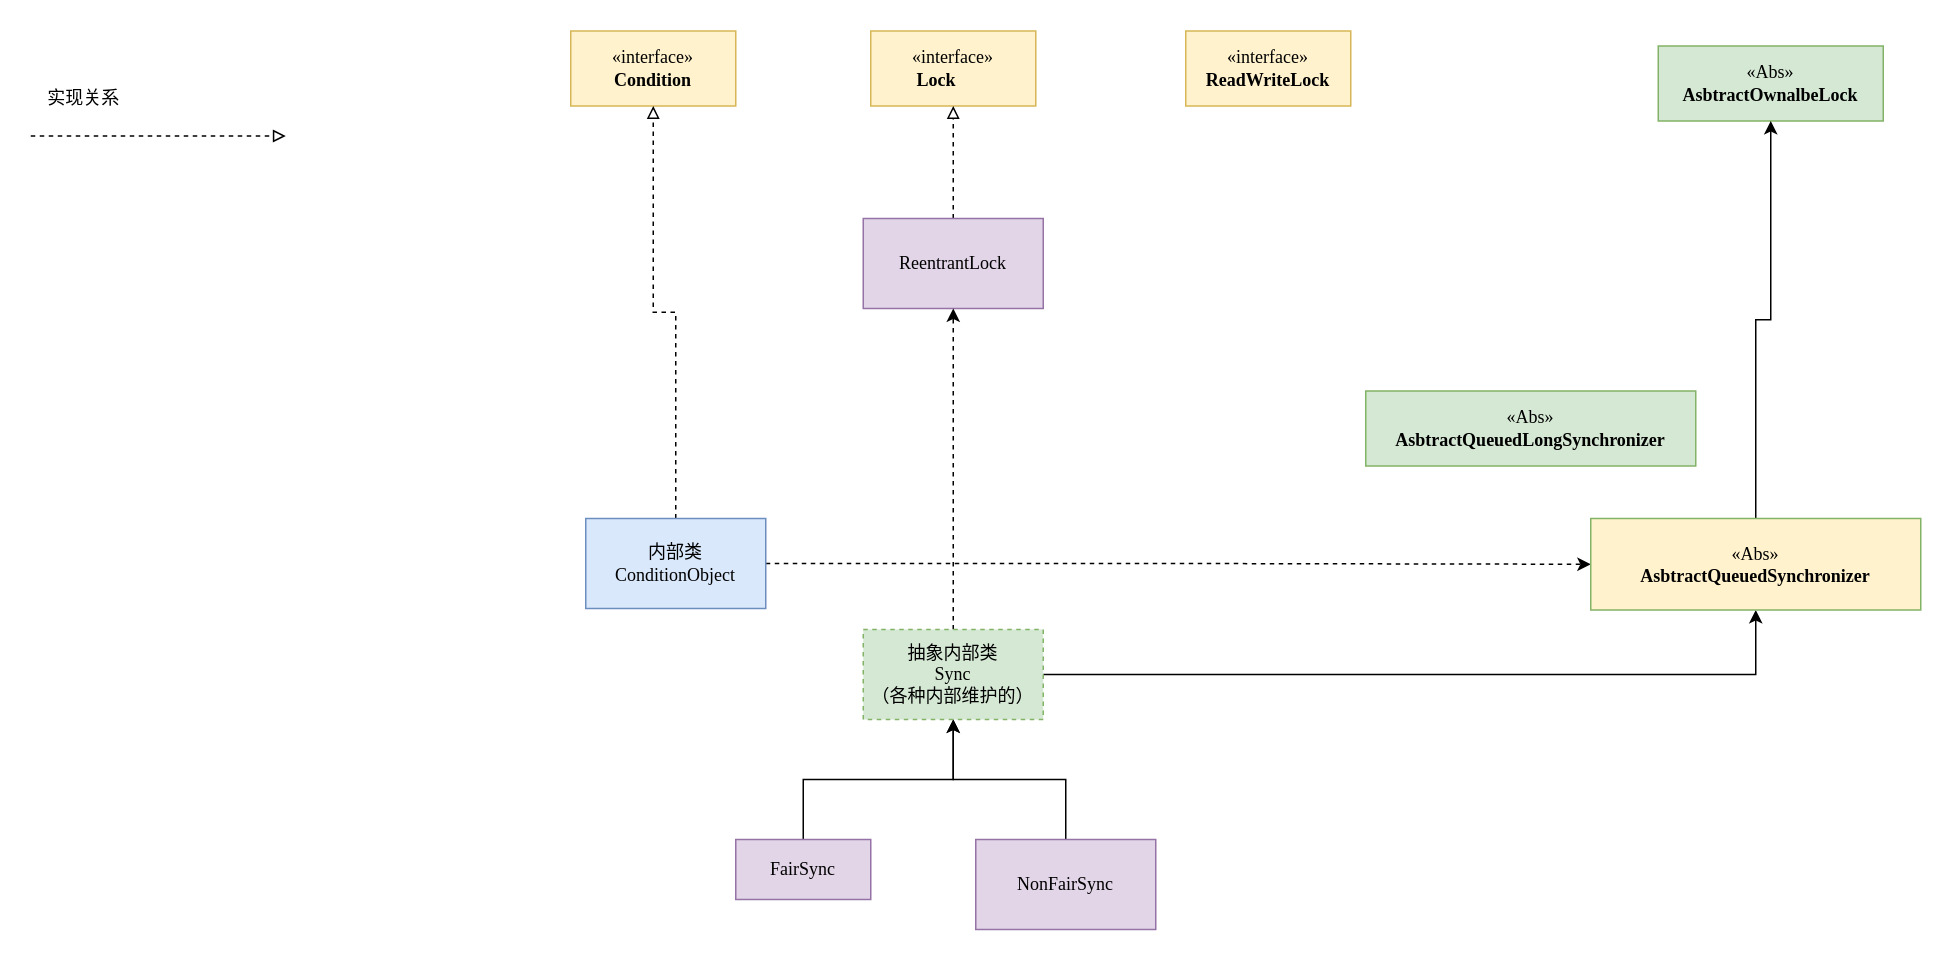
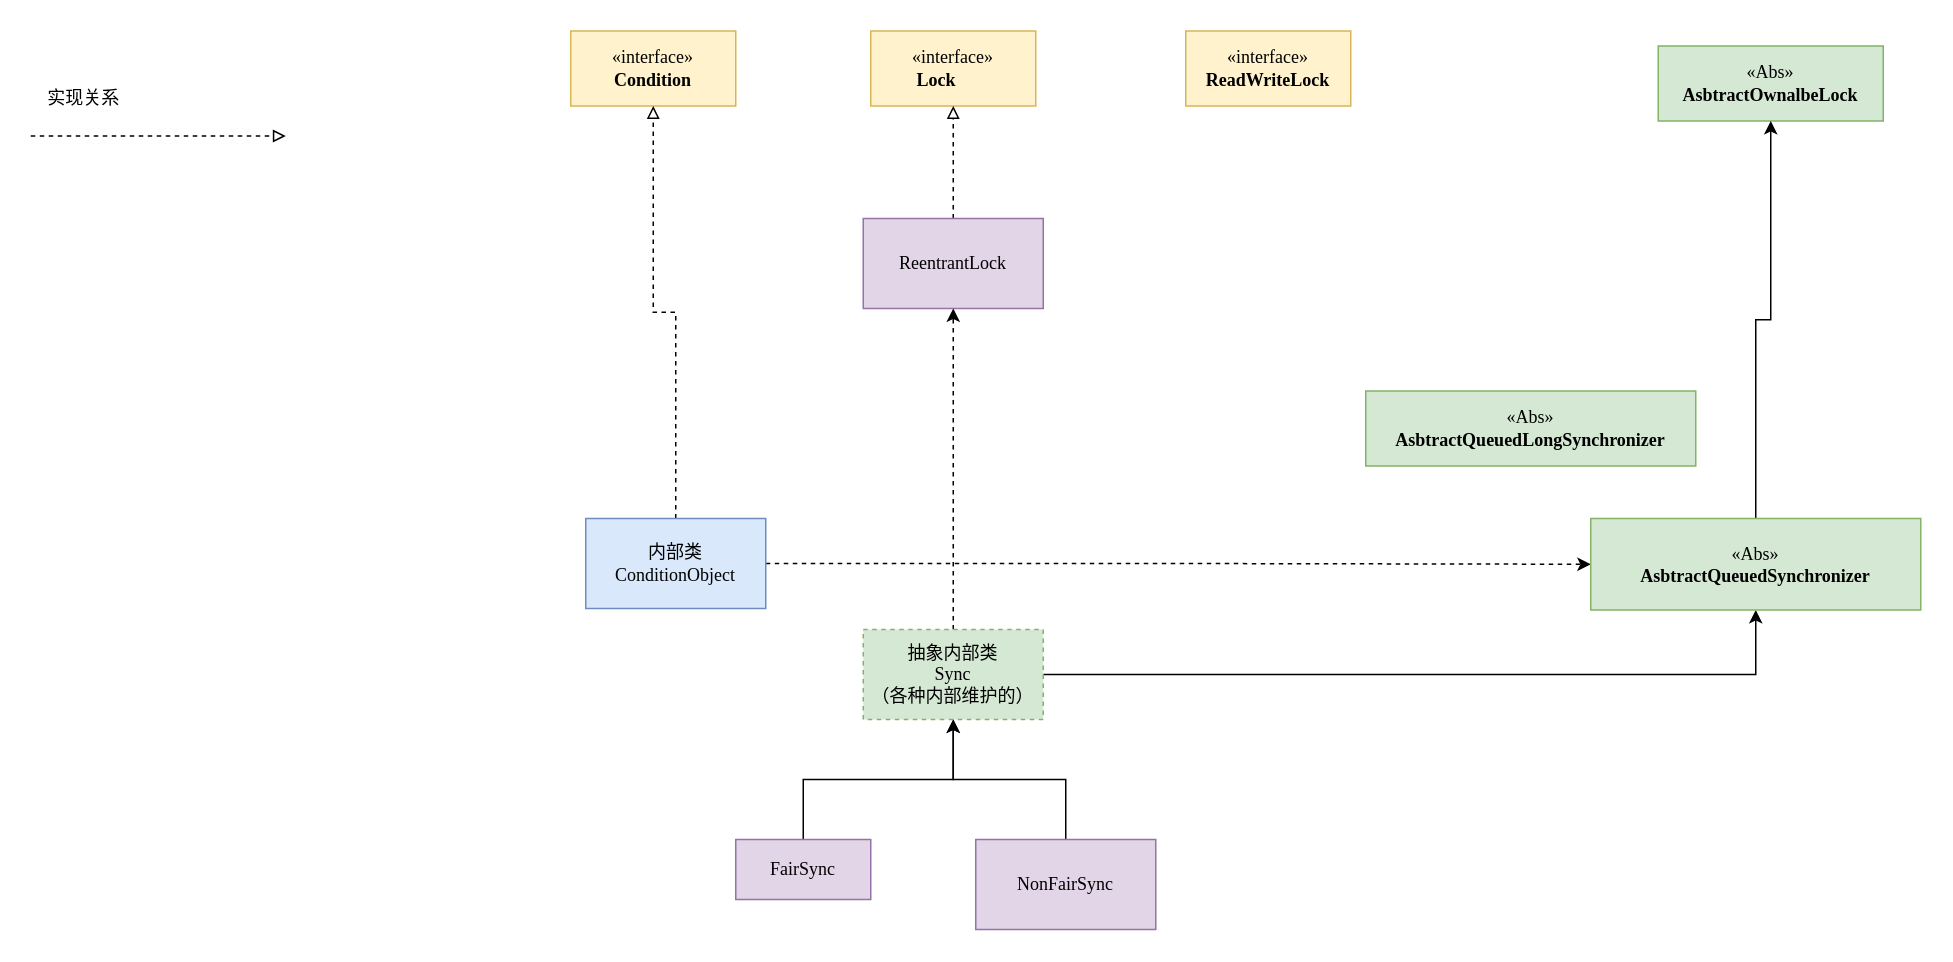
  <mxCell id="0" />
  <mxCell id="1" parent="0" />
  <mxCell id="2" value="«interface»&lt;br&gt;&lt;b&gt;Lock&lt;span style=&quot;white-space: pre;&quot;&gt;&#09;&lt;/span&gt;&lt;/b&gt;" style="html=1;whiteSpace=wrap;hachureGap=4;fontFamily=Architects Daughter;fontSource=https%3A%2F%2Ffonts.googleapis.com%2Fcss%3Ffamily%3DArchitects%2BDaughter;fillColor=#fff2cc;strokeColor=#d6b656;" vertex="1" parent="1"><mxGeometry x="580" y="20" width="110" height="50" as="geometry" /></mxCell>
  <mxCell id="3" value="«interface»&lt;br&gt;&lt;b&gt;Condition&lt;/b&gt;" style="html=1;whiteSpace=wrap;hachureGap=4;fontFamily=Architects Daughter;fontSource=https%3A%2F%2Ffonts.googleapis.com%2Fcss%3Ffamily%3DArchitects%2BDaughter;fillColor=#fff2cc;strokeColor=#d6b656;" vertex="1" parent="1"><mxGeometry x="380" y="20" width="110" height="50" as="geometry" /></mxCell>
  <mxCell id="4" value="«interface»&lt;br&gt;&lt;b&gt;ReadWriteLock&lt;/b&gt;" style="html=1;whiteSpace=wrap;hachureGap=4;fontFamily=Architects Daughter;fontSource=https%3A%2F%2Ffonts.googleapis.com%2Fcss%3Ffamily%3DArchitects%2BDaughter;fillColor=#fff2cc;strokeColor=#d6b656;" vertex="1" parent="1"><mxGeometry x="790" y="20" width="110" height="50" as="geometry" /></mxCell>
  <mxCell id="5" value="«Abs»&lt;br&gt;&lt;b&gt;AsbtractOwnalbeLock&lt;/b&gt;" style="html=1;whiteSpace=wrap;hachureGap=4;fontFamily=Architects Daughter;fontSource=https%3A%2F%2Ffonts.googleapis.com%2Fcss%3Ffamily%3DArchitects%2BDaughter;fillColor=#d5e8d4;strokeColor=#82b366;" vertex="1" parent="1"><mxGeometry x="1105" y="30" width="150" height="50" as="geometry" /></mxCell>
  <mxCell id="6" value="" style="edgeStyle=orthogonalEdgeStyle;rounded=0;orthogonalLoop=1;jettySize=auto;html=1;dashed=1;endArrow=block;endFill=0;" edge="1" parent="1" source="7" target="2"><mxGeometry relative="1" as="geometry" /></mxCell>
  <mxCell id="7" value="ReentrantLock" style="whiteSpace=wrap;html=1;fontFamily=Architects Daughter;fillColor=#e1d5e7;strokeColor=#9673a6;hachureGap=4;fontSource=https%3A%2F%2Ffonts.googleapis.com%2Fcss%3Ffamily%3DArchitects%2BDaughter;" vertex="1" parent="1"><mxGeometry x="575" y="145" width="120" height="60" as="geometry" /></mxCell>
  <mxCell id="8" value="" style="edgeStyle=orthogonalEdgeStyle;rounded=0;orthogonalLoop=1;jettySize=auto;html=1;strokeColor=default;dashed=1;" edge="1" parent="1" source="10" target="7"><mxGeometry relative="1" as="geometry" /></mxCell>
  <mxCell id="9" style="edgeStyle=orthogonalEdgeStyle;rounded=0;orthogonalLoop=1;jettySize=auto;html=1;" edge="1" parent="1" source="10" target="19"><mxGeometry relative="1" as="geometry" /></mxCell>
  <mxCell id="10" value="抽象内部类&lt;div&gt;Sync&lt;/div&gt;&lt;div&gt;（各种内部维护的）&lt;/div&gt;" style="whiteSpace=wrap;html=1;fontFamily=Architects Daughter;fillColor=#d5e8d4;strokeColor=#82b366;hachureGap=4;fontSource=https%3A%2F%2Ffonts.googleapis.com%2Fcss%3Ffamily%3DArchitects%2BDaughter;dashed=1;" vertex="1" parent="1"><mxGeometry x="575" y="419" width="120" height="60" as="geometry" /></mxCell>
  <mxCell id="11" value="" style="edgeStyle=orthogonalEdgeStyle;rounded=0;orthogonalLoop=1;jettySize=auto;html=1;" edge="1" parent="1" source="12" target="10"><mxGeometry relative="1" as="geometry" /></mxCell>
  <mxCell id="12" value="FairSync" style="whiteSpace=wrap;html=1;fontFamily=Architects Daughter;hachureGap=4;fontSource=https%3A%2F%2Ffonts.googleapis.com%2Fcss%3Ffamily%3DArchitects%2BDaughter;fillColor=#e1d5e7;strokeColor=#9673a6;" vertex="1" parent="1"><mxGeometry x="490" y="559" width="90" height="40" as="geometry" /></mxCell>
  <mxCell id="13" value="" style="edgeStyle=orthogonalEdgeStyle;rounded=0;orthogonalLoop=1;jettySize=auto;html=1;" edge="1" parent="1" source="14" target="10"><mxGeometry relative="1" as="geometry" /></mxCell>
  <mxCell id="14" value="NonFairSync" style="whiteSpace=wrap;html=1;fontFamily=Architects Daughter;fillColor=#e1d5e7;strokeColor=#9673a6;hachureGap=4;fontSource=https%3A%2F%2Ffonts.googleapis.com%2Fcss%3Ffamily%3DArchitects%2BDaughter;" vertex="1" parent="1"><mxGeometry x="650" y="559" width="120" height="60" as="geometry" /></mxCell>
  <mxCell id="15" style="edgeStyle=orthogonalEdgeStyle;rounded=0;orthogonalLoop=1;jettySize=auto;html=1;entryX=0.5;entryY=1;entryDx=0;entryDy=0;dashed=1;strokeColor=default;endArrow=block;endFill=0;" edge="1" parent="1" source="17" target="3"><mxGeometry relative="1" as="geometry" /></mxCell>
  <mxCell id="16" style="edgeStyle=orthogonalEdgeStyle;rounded=0;orthogonalLoop=1;jettySize=auto;html=1;entryX=0;entryY=0.5;entryDx=0;entryDy=0;dashed=1;" edge="1" parent="1" source="17" target="19"><mxGeometry relative="1" as="geometry" /></mxCell>
  <mxCell id="17" value="&lt;div&gt;内部类&lt;/div&gt;ConditionObject" style="whiteSpace=wrap;html=1;fontFamily=Architects Daughter;fillColor=#dae8fc;strokeColor=#6c8ebf;hachureGap=4;fontSource=https%3A%2F%2Ffonts.googleapis.com%2Fcss%3Ffamily%3DArchitects%2BDaughter;" vertex="1" parent="1"><mxGeometry x="390" y="345" width="120" height="60" as="geometry" /></mxCell>
  <mxCell id="18" style="edgeStyle=orthogonalEdgeStyle;rounded=0;orthogonalLoop=1;jettySize=auto;html=1;entryX=0.5;entryY=1;entryDx=0;entryDy=0;" edge="1" parent="1" source="19" target="5"><mxGeometry relative="1" as="geometry" /></mxCell>
- <mxCell id="19" value="«Abs»&lt;br&gt;&lt;b&gt;AsbtractQueuedSynchronizer&lt;/b&gt;" style="html=1;whiteSpace=wrap;hachureGap=4;fontFamily=Architects Daughter;fontSource=https%3A%2F%2Ffonts.googleapis.com%2Fcss%3Ffamily%3DArchitects%2BDaughter;fillColor=#fff2cc;strokeColor=#82b366;" vertex="1" parent="1"><mxGeometry x="1060" y="345" width="220" height="61" as="geometry" /></mxCell>
+ <mxCell id="19" value="«Abs»&lt;br&gt;&lt;b&gt;AsbtractQueuedSynchronizer&lt;/b&gt;" style="html=1;whiteSpace=wrap;hachureGap=4;fontFamily=Architects Daughter;fontSource=https%3A%2F%2Ffonts.googleapis.com%2Fcss%3Ffamily%3DArchitects%2BDaughter;fillColor=#d5e8d4;strokeColor=#82b366;" vertex="1" parent="1"><mxGeometry x="1060" y="345" width="220" height="61" as="geometry" /></mxCell>
  <mxCell id="20" value="«Abs»&lt;br&gt;&lt;b&gt;AsbtractQueuedLongSynchronizer&lt;/b&gt;" style="html=1;whiteSpace=wrap;hachureGap=4;fontFamily=Architects Daughter;fontSource=https%3A%2F%2Ffonts.googleapis.com%2Fcss%3Ffamily%3DArchitects%2BDaughter;fillColor=#d5e8d4;strokeColor=#82b366;" vertex="1" parent="1"><mxGeometry x="910" y="260" width="220" height="50" as="geometry" /></mxCell>
  <mxCell id="21" style="edgeStyle=orthogonalEdgeStyle;rounded=0;orthogonalLoop=1;jettySize=auto;html=1;dashed=1;strokeColor=default;endArrow=block;endFill=0;" edge="1" parent="1"><mxGeometry relative="1" as="geometry"><mxPoint x="20" y="90" as="sourcePoint" /><mxPoint x="190" y="90" as="targetPoint" /><Array as="points"><mxPoint x="180" y="90" /></Array></mxGeometry></mxCell>
  <mxCell id="22" value="实现关系" style="text;html=1;align=center;verticalAlign=middle;resizable=0;points=[];autosize=1;strokeColor=none;fillColor=none;" vertex="1" parent="1"><mxGeometry x="20" y="50" width="70" height="30" as="geometry" /></mxCell>
